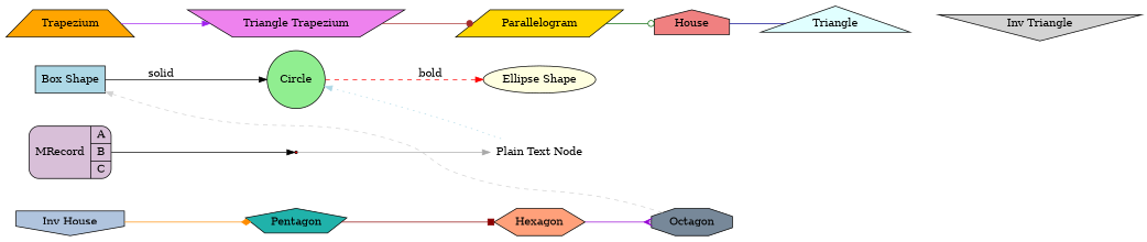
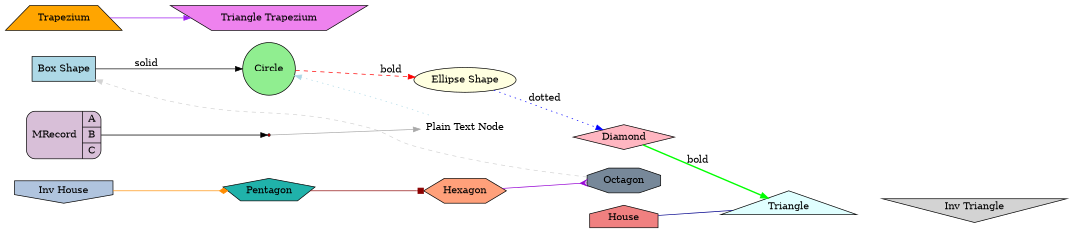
  digraph {
    fontname="DejaVu Serif"
    rankdir=LR
    node [fontname="DejaVu Serif" style=filled]
    edge [color=black fontname="DejaVu Serif"]
    n1 [fillcolor=lightblue label="Box Shape" shape=box]
    n2 [fillcolor=lightgreen label=Circle shape=circle]
    n3 [fillcolor=lightyellow label="Ellipse Shape" shape=ellipse]
+   n4 [fillcolor=lightpink label=Diamond shape=diamond]
    n5 [fillcolor=lightcyan label=Triangle shape=triangle]
    n6 [fillcolor=lightgray label="Inv Triangle" shape=invtriangle]
    n7 [fillcolor=orange label=Trapezium shape=trapezium]
    n8 [fillcolor=violet label="Triangle Trapezium" shape=invtrapezium]
-   n9 [fillcolor=gold label=Parallelogram shape=parallelogram]
    n10 [fillcolor=lightcoral label=House shape=house]
    n11 [fillcolor=lightsteelblue label="Inv House" shape=invhouse]
    n12 [fillcolor=lightseagreen label=Pentagon shape=pentagon]
    n13 [fillcolor=lightsalmon label=Hexagon shape=hexagon]
    n14 [fillcolor=lightslategray label=Octagon shape=octagon]
    n15 [fillcolor=thistle label="{MRecord|{A|B|C}}" shape=Mrecord]
    point_node [fillcolor=red shape=point]
    n17 [label="Plain Text Node" shape=plaintext style=""]
    n1 -> n2 [label=solid style=solid]
    n2 -> n3 [color=red label=bold style=dashed]
+   n3 -> n4 [color=blue label=dotted style=dotted]
+   n4 -> n5 [color=green label=bold style=bold]
    n5 -> n6 [style=invis color=""]
    n7 -> n8 [arrowhead=normal color=purple]
-   n8 -> n9 [arrowhead=dot color=brown]
-   n9 -> n10 [arrowhead=odot color=darkgreen]
    n10 -> n5 [arrowhead=none color=darkblue]
    n11 -> n12 [arrowhead=diamond color=darkorange]
    n12 -> n13 [arrowhead=box color=darkred]
    n13 -> n14 [arrowhead=crow color=darkviolet]
    n14 -> n1 [color=lightgray constraint=false style=dashed]
    n15 -> point_node
    point_node -> n17 [color=darkgray]
    n17 -> n2 [color=lightblue constraint=false style=dotted]
  }
